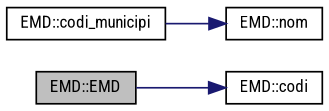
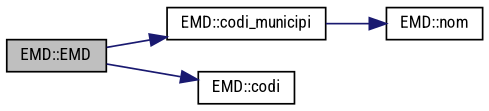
  digraph {
    fontname="Roboto Condensed"
    rankdir=LR
    node [color=black fillcolor=white fontname="Roboto Condensed" fontsize=10 shape=record style=filled]
    edge [color=midnightblue fontname="Roboto Condensed" fontsize=10 labelfontname=Helvetica labelfontsize=10 style=solid]
    n1 [fillcolor=grey75 fontcolor=black height=0.2 label="EMD::EMD" width=0.4]
    n2 [height=0.2 label="EMD::codi_municipi" width=0.4]
    n3 [height=0.2 label="EMD::codi" width=0.4]
    n4 [height=0.2 label="EMD::nom" width=0.4]
+   n1 -> n2
    n1 -> n3
    n2 -> n4
  }
